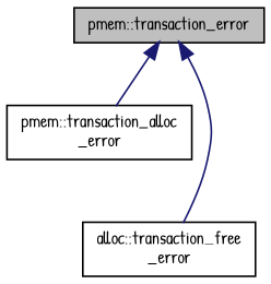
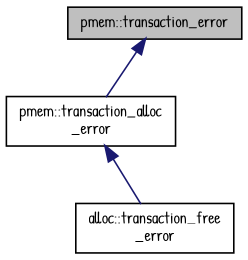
  digraph {
    fontname="Patrick Hand"
    node [color=black fillcolor=white fontname="Patrick Hand" fontsize=10 shape=record style=filled]
    edge [color=midnightblue dir=back fontname="Patrick Hand" fontsize=10 labelfontname=Helvetica labelfontsize=10 style=solid]
    n1 [fillcolor=grey75 fontcolor=black height=0.2 label="pmem::transaction_error" width=0.4]
    n2 [height=0.2 label="pmem::transaction_alloc\l_error" width=0.4]
    n3 [height=0.2 label="alloc::transaction_free\l_error" width=0.4]
    n1 -> n2
-   n1 -> n3
+   n2 -> n3
  }
